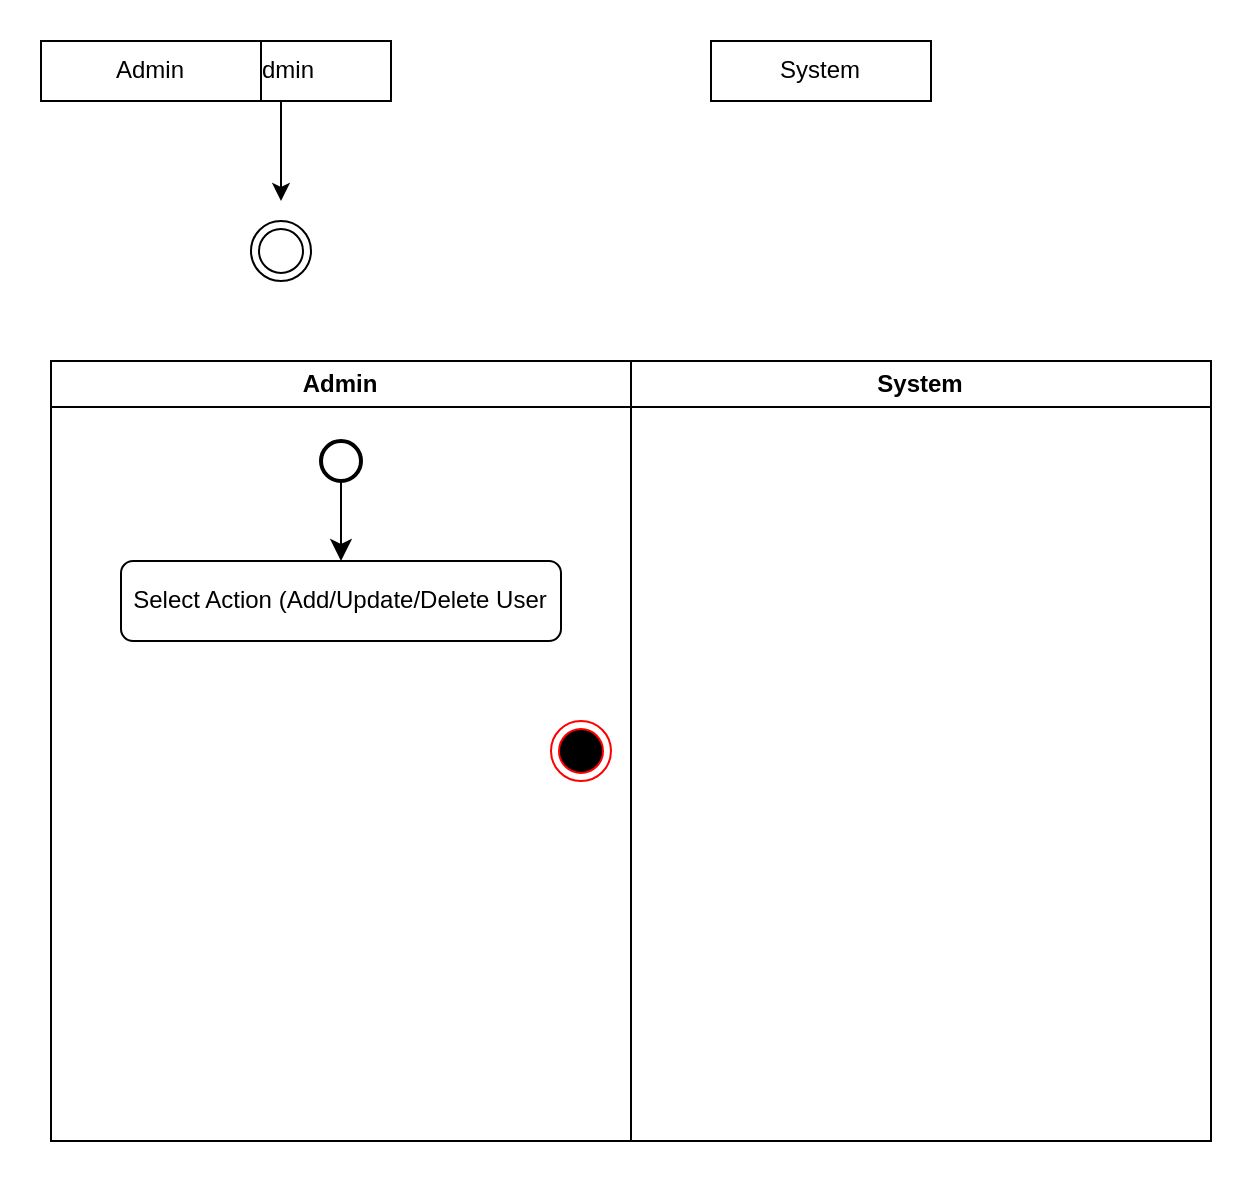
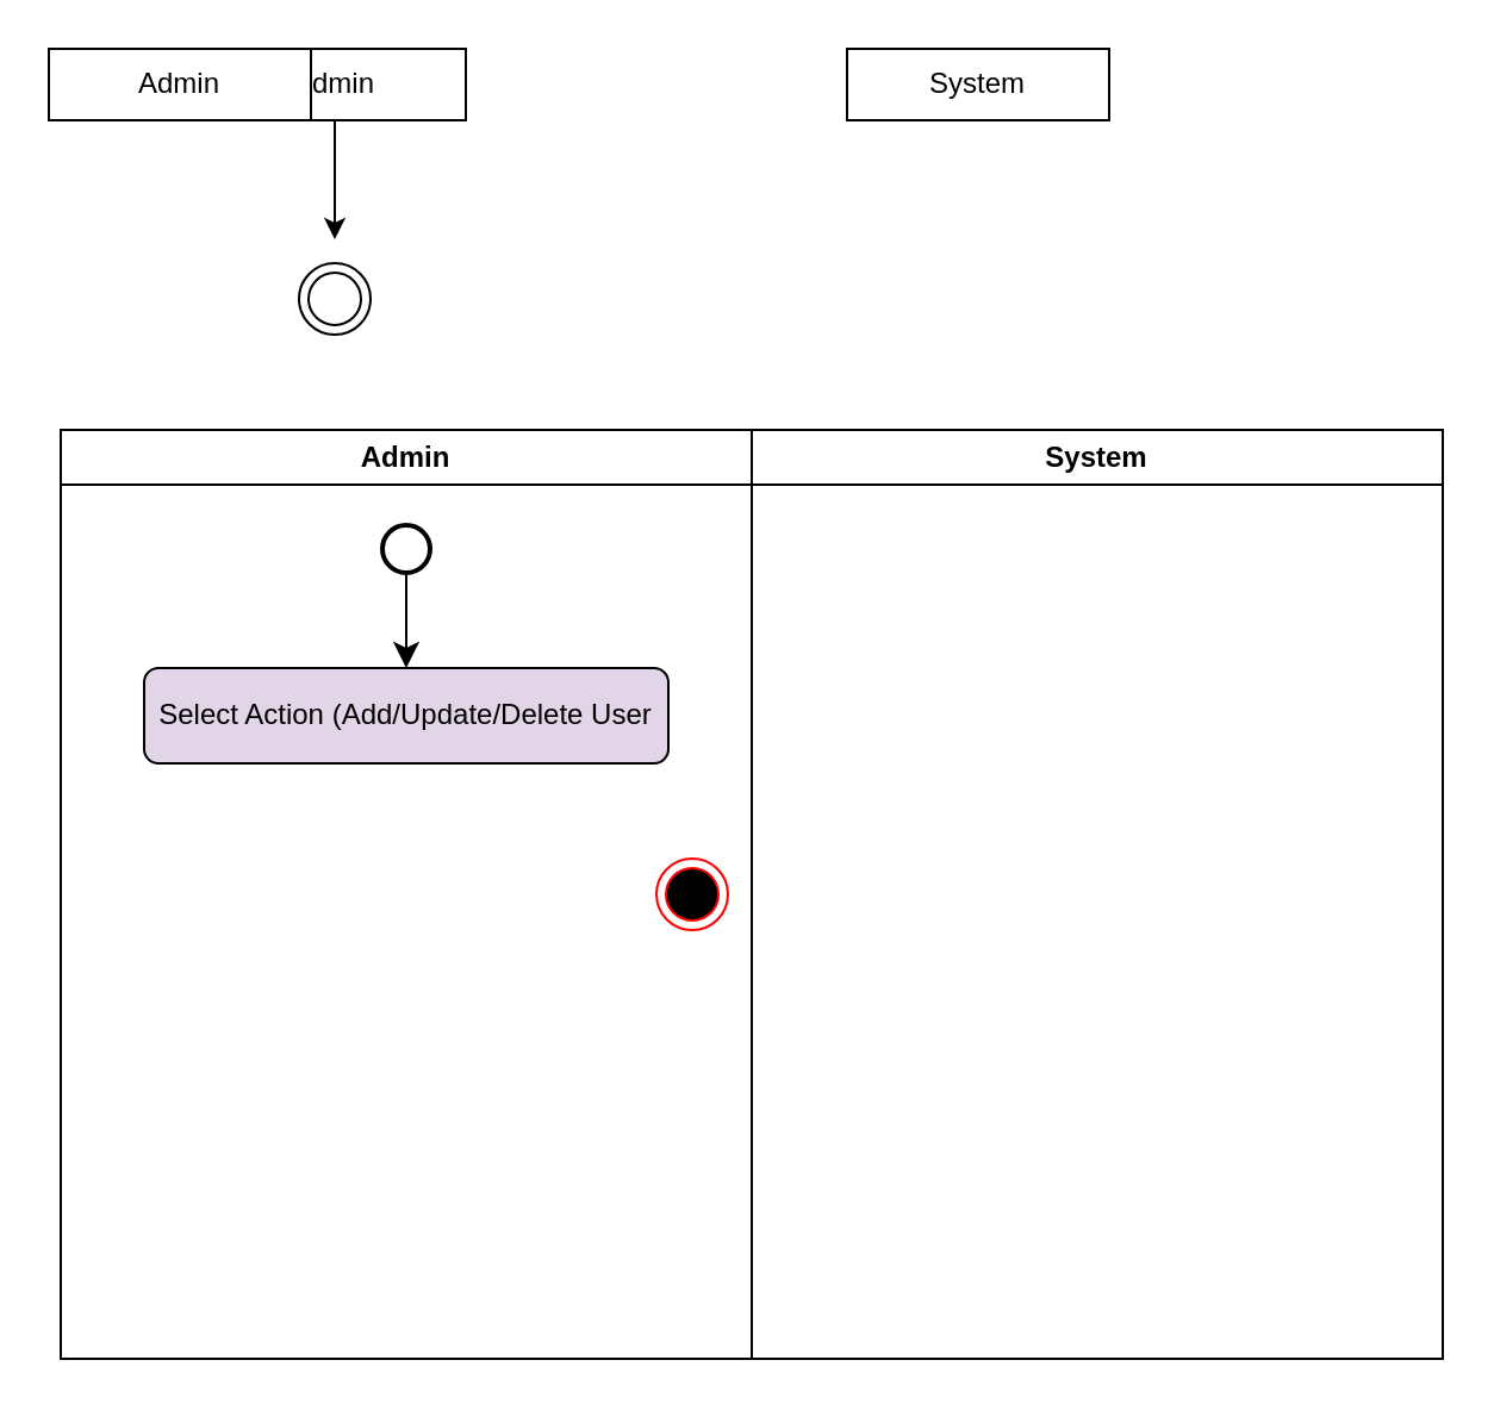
  <mxCell id="0" />
  <mxCell id="1" parent="0" />
  <mxCell id="2" value="" style="edgeStyle=orthogonalEdgeStyle;rounded=0;orthogonalLoop=1;jettySize=auto;html=1;" edge="1" parent="1" source="4"><mxGeometry relative="1" as="geometry"><mxPoint x="140" y="100" as="targetPoint" /></mxGeometry></mxCell>
  <mxCell id="3" style="edgeStyle=none;curved=1;rounded=0;orthogonalLoop=1;jettySize=auto;html=1;exitX=0;exitY=0.5;exitDx=0;exitDy=0;fontSize=12;startSize=8;endSize=8;" edge="1" parent="1" source="4" target="12"><mxGeometry relative="1" as="geometry" /></mxCell>
  <mxCell id="4" value="Admin" style="rounded=0;whiteSpace=wrap;html=1;" vertex="1" parent="1"><mxGeometry x="85" y="20" width="110" height="30" as="geometry" /></mxCell>
  <mxCell id="5" value="System" style="rounded=0;whiteSpace=wrap;html=1;" vertex="1" parent="1"><mxGeometry x="355" y="20" width="110" height="30" as="geometry" /></mxCell>
  <mxCell id="6" value="Admin" style="swimlane;whiteSpace=wrap;html=1;startSize=23;" vertex="1" parent="1"><mxGeometry x="25" y="180" width="290" height="390" as="geometry" /></mxCell>
- <mxCell id="7" value="Select Action (Add/Update/Delete User" style="rounded=1;whiteSpace=wrap;html=1;" vertex="1" parent="6"><mxGeometry x="35" y="100" width="220" height="40" as="geometry" /></mxCell>
+ <mxCell id="7" value="Select Action (Add/Update/Delete User" style="rounded=1;whiteSpace=wrap;html=1;fillColor=#e1d5e7;" vertex="1" parent="6"><mxGeometry x="35" y="100" width="220" height="40" as="geometry" /></mxCell>
  <mxCell id="8" value="" style="strokeWidth=2;html=1;shape=mxgraph.flowchart.start_2;whiteSpace=wrap;" vertex="1" parent="6"><mxGeometry x="135" y="40" width="20" height="20" as="geometry" /></mxCell>
  <mxCell id="9" value="" style="endArrow=classic;html=1;rounded=0;fontSize=12;startSize=8;endSize=8;curved=1;exitX=0.5;exitY=1;exitDx=0;exitDy=0;exitPerimeter=0;entryX=0.5;entryY=0;entryDx=0;entryDy=0;" edge="1" parent="6" source="8" target="7"><mxGeometry width="50" height="50" relative="1" as="geometry"><mxPoint x="240" y="220" as="sourcePoint" /><mxPoint x="290" y="170" as="targetPoint" /></mxGeometry></mxCell>
  <mxCell id="10" value="System" style="swimlane;whiteSpace=wrap;html=1;startSize=23;" vertex="1" parent="1"><mxGeometry x="315" y="180" width="290" height="390" as="geometry" /></mxCell>
  <mxCell id="11" value="" style="ellipse;shape=doubleEllipse;whiteSpace=wrap;html=1;aspect=fixed;" vertex="1" parent="1"><mxGeometry x="125" y="110" width="30" height="30" as="geometry" /></mxCell>
  <mxCell id="12" value="Admin" style="rounded=0;whiteSpace=wrap;html=1;" vertex="1" parent="1"><mxGeometry x="20" y="20" width="110" height="30" as="geometry" /></mxCell>
  <mxCell id="13" value="" style="ellipse;html=1;shape=endState;fillColor=#000000;strokeColor=#ff0000;" vertex="1" parent="1"><mxGeometry x="275" y="360" width="30" height="30" as="geometry" /></mxCell>
